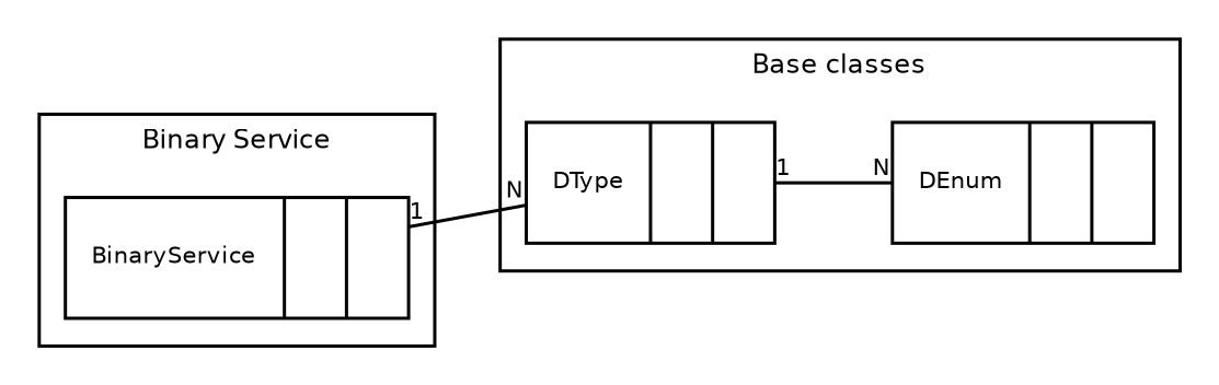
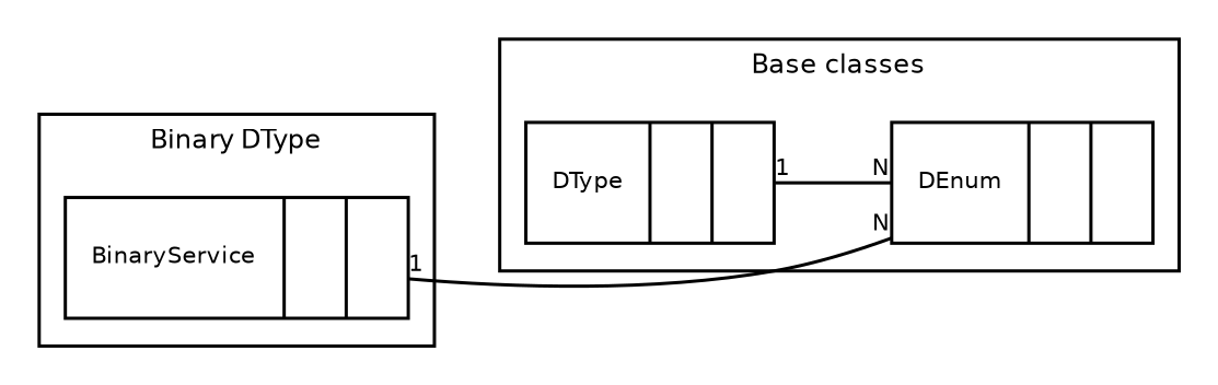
  digraph {
    fontname="Bitstream Vera Sans"
    fontsize=8
    rankdir=LR
    node [fontname="Bitstream Vera Sans" fontsize=7 shape=record]
    edge [arrowhead=none fontname="Bitstream Vera Sans" fontsize=7 headlabel=N taillabel=1]
    n1 [label="{DType||}"]
    n2 [label="{DEnum||}"]
    n3 [label="{BinaryService||}"]
    subgraph cluster_1 {
      label="Base classes"
      n1
      n2
    }
    subgraph cluster_2 {
-     label="Binary Service"
+     label="Binary DType"
      n3
    }
    n1 -> n2
-   n3 -> n1
+   n3 -> n2
  }
